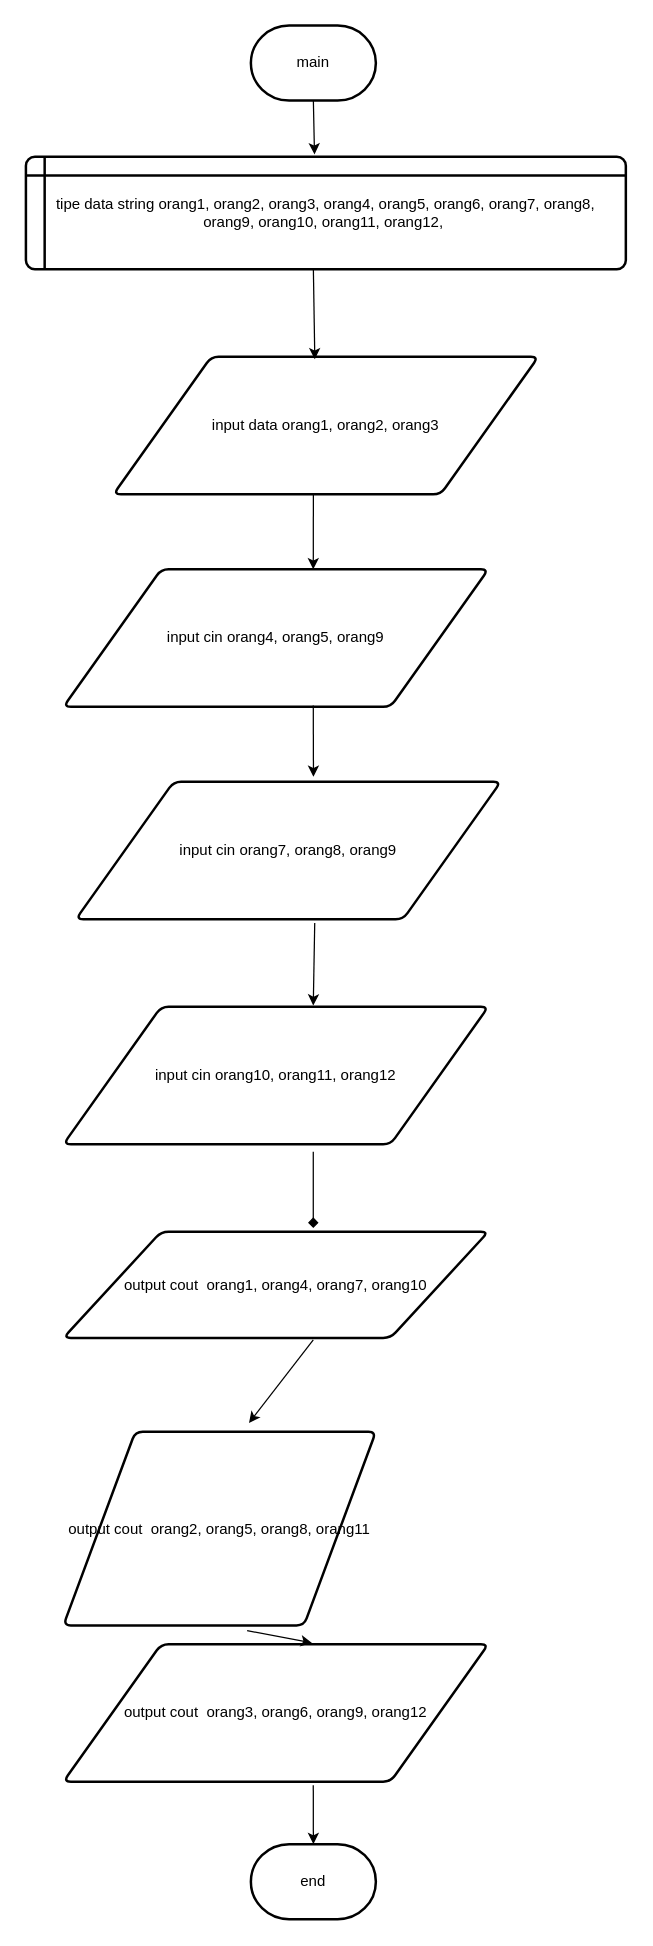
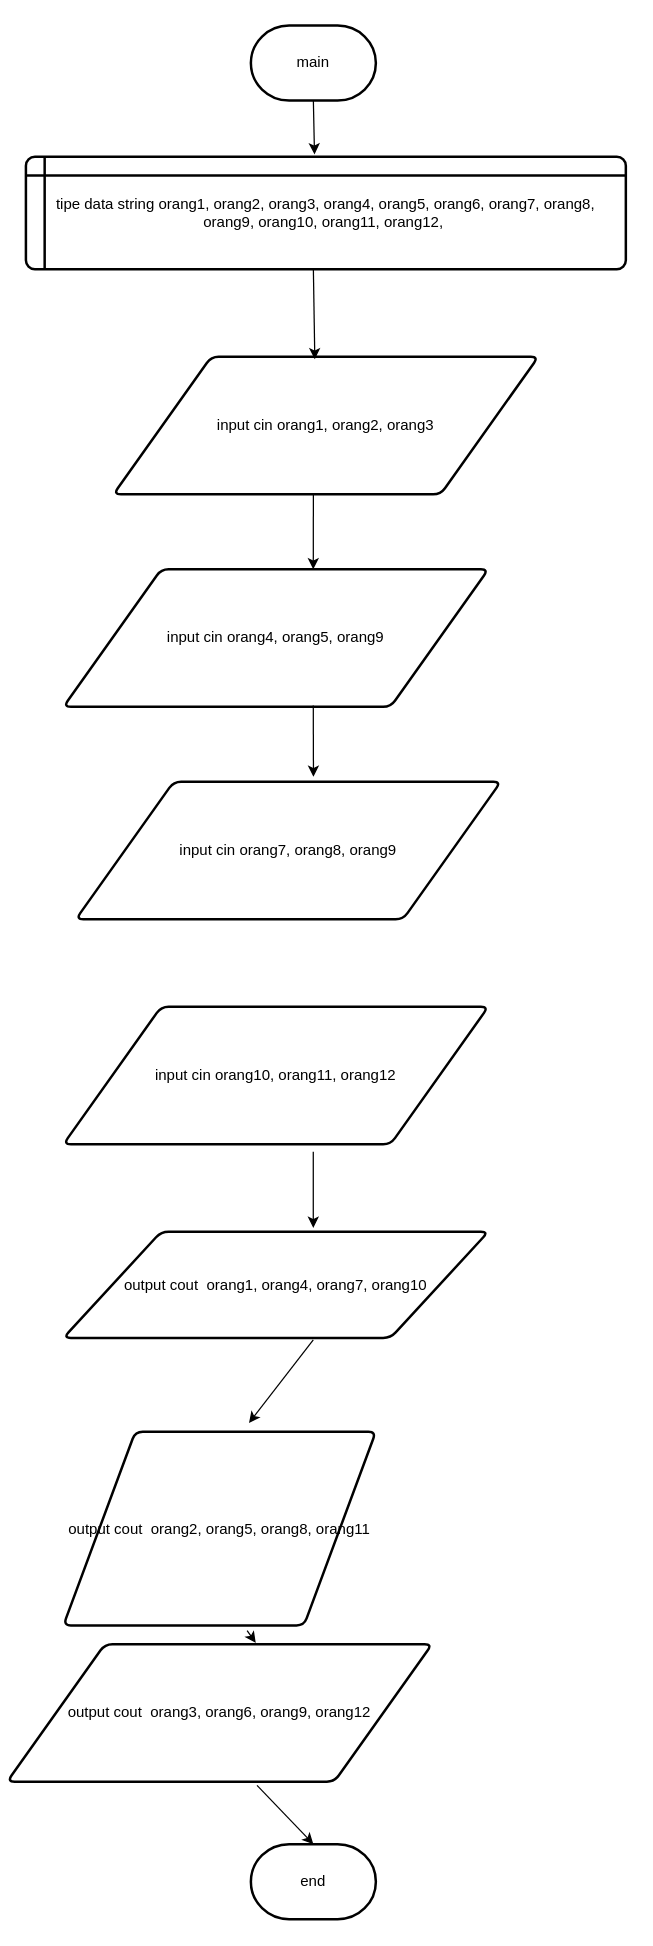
  <mxCell id="0" />
  <mxCell id="1" parent="0" />
  <mxCell id="2" value="main" style="strokeWidth=2;html=1;shape=mxgraph.flowchart.terminator;whiteSpace=wrap;" parent="1" vertex="1"><mxGeometry x="200" y="20" width="100" height="60" as="geometry" /></mxCell>
  <mxCell id="3" value="tipe data string orang1, orang2, orang3, orang4, orang5, orang6, orang7, orang8, &lt;br&gt;orang9, orang10, orang11, orang12,&amp;nbsp;" style="shape=internalStorage;whiteSpace=wrap;html=1;dx=15;dy=15;rounded=1;arcSize=8;strokeWidth=2;" parent="1" vertex="1"><mxGeometry x="20" y="125" width="480" height="90" as="geometry" /></mxCell>
- <mxCell id="4" value="input data orang1, orang2, orang3" style="shape=parallelogram;html=1;strokeWidth=2;perimeter=parallelogramPerimeter;whiteSpace=wrap;rounded=1;arcSize=12;size=0.23;" parent="1" vertex="1"><mxGeometry x="90" y="285" width="340" height="110" as="geometry" /></mxCell>
+ <mxCell id="4" value="input cin orang1, orang2, orang3" style="shape=parallelogram;html=1;strokeWidth=2;perimeter=parallelogramPerimeter;whiteSpace=wrap;rounded=1;arcSize=12;size=0.23;" parent="1" vertex="1"><mxGeometry x="90" y="285" width="340" height="110" as="geometry" /></mxCell>
  <mxCell id="5" value="input cin orang4, orang5, orang9" style="shape=parallelogram;html=1;strokeWidth=2;perimeter=parallelogramPerimeter;whiteSpace=wrap;rounded=1;arcSize=12;size=0.23;" parent="1" vertex="1"><mxGeometry x="50" y="455" width="340" height="110" as="geometry" /></mxCell>
  <mxCell id="6" value="input cin orang7, orang8, orang9" style="shape=parallelogram;html=1;strokeWidth=2;perimeter=parallelogramPerimeter;whiteSpace=wrap;rounded=1;arcSize=12;size=0.23;" parent="1" vertex="1"><mxGeometry x="60" y="625" width="340" height="110" as="geometry" /></mxCell>
  <mxCell id="7" value="input cin orang10, orang11, orang12" style="shape=parallelogram;html=1;strokeWidth=2;perimeter=parallelogramPerimeter;whiteSpace=wrap;rounded=1;arcSize=12;size=0.23;" parent="1" vertex="1"><mxGeometry x="50" y="805" width="340" height="110" as="geometry" /></mxCell>
  <mxCell id="8" value="output cout&amp;nbsp; orang1, orang4, orang7, orang10" style="shape=parallelogram;html=1;strokeWidth=2;perimeter=parallelogramPerimeter;whiteSpace=wrap;rounded=1;arcSize=12;size=0.23;" parent="1" vertex="1"><mxGeometry x="50" y="985" width="340" height="85" as="geometry" /></mxCell>
  <mxCell id="9" value="output cout&amp;nbsp; orang2, orang5, orang8, orang11" style="shape=parallelogram;html=1;strokeWidth=2;perimeter=parallelogramPerimeter;whiteSpace=wrap;rounded=1;arcSize=12;size=0.23;" parent="1" vertex="1"><mxGeometry x="50" y="1145" width="250" height="155" as="geometry" /></mxCell>
- <mxCell id="10" value="output cout&amp;nbsp; orang3, orang6, orang9, orang12" style="shape=parallelogram;html=1;strokeWidth=2;perimeter=parallelogramPerimeter;whiteSpace=wrap;rounded=1;arcSize=12;size=0.23;" parent="1" vertex="1"><mxGeometry x="50" y="1315" width="340" height="110" as="geometry" /></mxCell>
+ <mxCell id="10" value="output cout&amp;nbsp; orang3, orang6, orang9, orang12" style="shape=parallelogram;html=1;strokeWidth=2;perimeter=parallelogramPerimeter;whiteSpace=wrap;rounded=1;arcSize=12;size=0.23;" parent="1" vertex="1"><mxGeometry x="5" y="1315" width="340" height="110" as="geometry" /></mxCell>
  <mxCell id="11" value="end" style="strokeWidth=2;html=1;shape=mxgraph.flowchart.terminator;whiteSpace=wrap;" parent="1" vertex="1"><mxGeometry x="200" y="1475" width="100" height="60" as="geometry" /></mxCell>
  <mxCell id="12" value="" style="endArrow=classic;html=1;rounded=0;exitX=0.5;exitY=1;exitDx=0;exitDy=0;exitPerimeter=0;entryX=0.481;entryY=-0.022;entryDx=0;entryDy=0;entryPerimeter=0;" parent="1" source="2" target="3" edge="1"><mxGeometry width="50" height="50" relative="1" as="geometry"><mxPoint x="240" y="85" as="sourcePoint" /><mxPoint x="290" y="35" as="targetPoint" /></mxGeometry></mxCell>
  <mxCell id="13" value="" style="endArrow=classic;html=1;rounded=0;entryX=0.474;entryY=0.018;entryDx=0;entryDy=0;entryPerimeter=0;" parent="1" target="4" edge="1"><mxGeometry width="50" height="50" relative="1" as="geometry"><mxPoint x="250" y="215" as="sourcePoint" /><mxPoint x="290" y="175" as="targetPoint" /></mxGeometry></mxCell>
  <mxCell id="14" value="" style="endArrow=classic;html=1;rounded=0;entryX=0.588;entryY=0;entryDx=0;entryDy=0;entryPerimeter=0;" parent="1" target="5" edge="1"><mxGeometry width="50" height="50" relative="1" as="geometry"><mxPoint x="250" y="395" as="sourcePoint" /><mxPoint x="300" y="345" as="targetPoint" /></mxGeometry></mxCell>
  <mxCell id="15" value="" style="endArrow=classic;html=1;rounded=0;exitX=0.588;exitY=0.991;exitDx=0;exitDy=0;exitPerimeter=0;entryX=0.559;entryY=-0.036;entryDx=0;entryDy=0;entryPerimeter=0;" parent="1" source="5" target="6" edge="1"><mxGeometry width="50" height="50" relative="1" as="geometry"><mxPoint x="250" y="605" as="sourcePoint" /><mxPoint x="300" y="555" as="targetPoint" /></mxGeometry></mxCell>
- <mxCell id="16" value="" style="endArrow=classic;html=1;rounded=0;exitX=0.562;exitY=1.027;exitDx=0;exitDy=0;exitPerimeter=0;entryX=0.588;entryY=-0.009;entryDx=0;entryDy=0;entryPerimeter=0;" parent="1" source="6" target="7" edge="1"><mxGeometry width="50" height="50" relative="1" as="geometry"><mxPoint x="250" y="755" as="sourcePoint" /><mxPoint x="300" y="705" as="targetPoint" /></mxGeometry></mxCell>
- <mxCell id="17" value="" style="endArrow=diamond;html=1;rounded=0;exitX=0.588;exitY=1.055;exitDx=0;exitDy=0;exitPerimeter=0;entryX=0.588;entryY=-0.036;entryDx=0;entryDy=0;entryPerimeter=0;" parent="1" source="7" target="8" edge="1"><mxGeometry width="50" height="50" relative="1" as="geometry"><mxPoint x="250" y="945" as="sourcePoint" /><mxPoint x="300" y="895" as="targetPoint" /></mxGeometry></mxCell>
+ <mxCell id="17" value="" style="endArrow=classic;html=1;rounded=0;exitX=0.588;exitY=1.055;exitDx=0;exitDy=0;exitPerimeter=0;entryX=0.588;entryY=-0.036;entryDx=0;entryDy=0;entryPerimeter=0;" parent="1" source="7" target="8" edge="1"><mxGeometry width="50" height="50" relative="1" as="geometry"><mxPoint x="250" y="945" as="sourcePoint" /><mxPoint x="300" y="895" as="targetPoint" /></mxGeometry></mxCell>
  <mxCell id="18" value="" style="endArrow=classic;html=1;rounded=0;exitX=0.588;exitY=1.018;exitDx=0;exitDy=0;exitPerimeter=0;entryX=0.594;entryY=-0.045;entryDx=0;entryDy=0;entryPerimeter=0;" parent="1" source="8" target="9" edge="1"><mxGeometry width="50" height="50" relative="1" as="geometry"><mxPoint x="250" y="1175" as="sourcePoint" /><mxPoint x="300" y="1125" as="targetPoint" /></mxGeometry></mxCell>
  <mxCell id="19" value="" style="endArrow=classic;html=1;rounded=0;exitX=0.588;exitY=1.027;exitDx=0;exitDy=0;exitPerimeter=0;entryX=0.585;entryY=-0.009;entryDx=0;entryDy=0;entryPerimeter=0;" parent="1" source="9" target="10" edge="1"><mxGeometry width="50" height="50" relative="1" as="geometry"><mxPoint x="250" y="1285" as="sourcePoint" /><mxPoint x="300" y="1235" as="targetPoint" /></mxGeometry></mxCell>
  <mxCell id="20" value="" style="endArrow=classic;html=1;rounded=0;exitX=0.588;exitY=1.027;exitDx=0;exitDy=0;exitPerimeter=0;entryX=0.5;entryY=0;entryDx=0;entryDy=0;entryPerimeter=0;" parent="1" source="10" target="11" edge="1"><mxGeometry width="50" height="50" relative="1" as="geometry"><mxPoint x="250" y="1385" as="sourcePoint" /><mxPoint x="300" y="1335" as="targetPoint" /></mxGeometry></mxCell>
